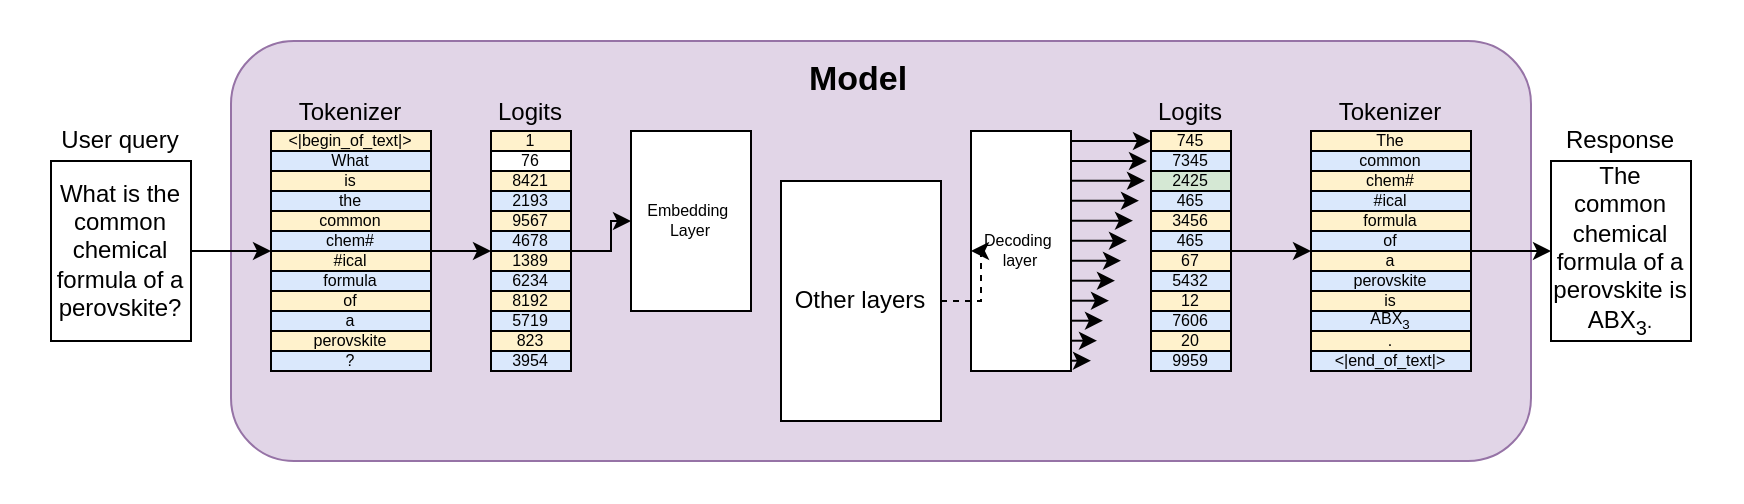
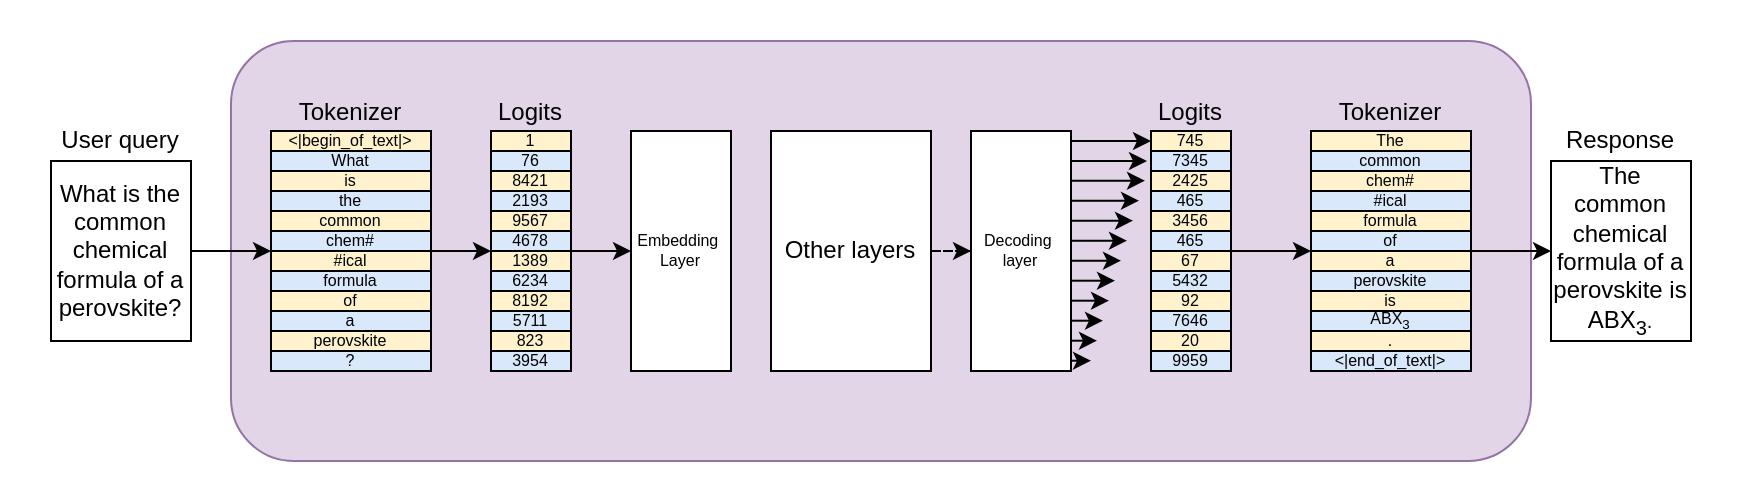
  <mxCell id="0" />
  <mxCell id="1" parent="0" />
  <mxCell id="2" value="" style="rounded=1;whiteSpace=wrap;html=1;fillColor=#e1d5e7;strokeColor=#9673a6;" vertex="1" parent="1"><mxGeometry x="115" y="20" width="650" height="210" as="geometry" /></mxCell>
  <mxCell id="3" value="" style="rounded=0;whiteSpace=wrap;html=1;fontSize=8;fillColor=#fff2cc;strokeColor=#000000;" vertex="1" parent="1"><mxGeometry x="495" y="65" width="40" height="10" as="geometry" /></mxCell>
  <mxCell id="4" value="" style="rounded=0;whiteSpace=wrap;html=1;fontSize=8;fillColor=#fff2cc;strokeColor=#000000;" vertex="1" parent="1"><mxGeometry x="495" y="75" width="40" height="10" as="geometry" /></mxCell>
  <mxCell id="5" value="" style="rounded=0;whiteSpace=wrap;html=1;fontSize=8;fillColor=#fff2cc;strokeColor=#000000;" vertex="1" parent="1"><mxGeometry x="495" y="85" width="40" height="10" as="geometry" /></mxCell>
  <mxCell id="6" value="" style="rounded=0;whiteSpace=wrap;html=1;fontSize=8;fillColor=#fff2cc;strokeColor=#000000;" vertex="1" parent="1"><mxGeometry x="495" y="95" width="40" height="10" as="geometry" /></mxCell>
  <mxCell id="7" value="" style="rounded=0;whiteSpace=wrap;html=1;fontSize=8;fillColor=#fff2cc;strokeColor=#000000;" vertex="1" parent="1"><mxGeometry x="495" y="105" width="40" height="10" as="geometry" /></mxCell>
  <mxCell id="8" value="" style="rounded=0;whiteSpace=wrap;html=1;fontSize=8;fillColor=#fff2cc;strokeColor=#000000;" vertex="1" parent="1"><mxGeometry x="495" y="115" width="40" height="10" as="geometry" /></mxCell>
  <mxCell id="9" value="" style="rounded=0;whiteSpace=wrap;html=1;fontSize=8;fillColor=#fff2cc;strokeColor=#000000;" vertex="1" parent="1"><mxGeometry x="495" y="125" width="40" height="10" as="geometry" /></mxCell>
  <mxCell id="10" value="" style="rounded=0;whiteSpace=wrap;html=1;fontSize=8;fillColor=#fff2cc;strokeColor=#000000;" vertex="1" parent="1"><mxGeometry x="495" y="135" width="40" height="10" as="geometry" /></mxCell>
  <mxCell id="11" value="" style="rounded=0;whiteSpace=wrap;html=1;fontSize=8;fillColor=#fff2cc;strokeColor=#000000;" vertex="1" parent="1"><mxGeometry x="495" y="145" width="40" height="10" as="geometry" /></mxCell>
  <mxCell id="12" value="" style="rounded=0;whiteSpace=wrap;html=1;fontSize=8;fillColor=#fff2cc;strokeColor=#000000;" vertex="1" parent="1"><mxGeometry x="495" y="155" width="40" height="10" as="geometry" /></mxCell>
  <mxCell id="13" value="" style="rounded=0;whiteSpace=wrap;html=1;fontSize=8;fillColor=#fff2cc;strokeColor=#000000;" vertex="1" parent="1"><mxGeometry x="495" y="165" width="40" height="10" as="geometry" /></mxCell>
  <mxCell id="14" value="" style="rounded=0;whiteSpace=wrap;html=1;fontSize=8;fillColor=#fff2cc;strokeColor=#000000;" vertex="1" parent="1"><mxGeometry x="495" y="175" width="40" height="10" as="geometry" /></mxCell>
  <mxCell id="15" style="edgeStyle=orthogonalEdgeStyle;rounded=0;orthogonalLoop=1;jettySize=auto;html=1;entryX=0;entryY=0.5;entryDx=0;entryDy=0;" parent="1" source="16" target="22" edge="1"><mxGeometry relative="1" as="geometry" /></mxCell>
  <mxCell id="16" value="What is the common chemical formula of a perovskite?" style="rounded=0;whiteSpace=wrap;html=1;" parent="1" vertex="1"><mxGeometry x="25" y="80" width="70" height="90" as="geometry" /></mxCell>
  <mxCell id="17" value="Logits" style="rounded=0;whiteSpace=wrap;html=1;labelPosition=center;verticalLabelPosition=top;align=center;verticalAlign=bottom;" parent="1" vertex="1"><mxGeometry x="245" y="65" width="40" height="120" as="geometry" /></mxCell>
  <mxCell id="18" value="1" style="rounded=0;whiteSpace=wrap;html=1;fontSize=8;fillColor=#fff2cc;strokeColor=#000000;" parent="1" vertex="1"><mxGeometry x="245" y="65" width="40" height="10" as="geometry" /></mxCell>
  <mxCell id="19" value="2193" style="rounded=0;whiteSpace=wrap;html=1;fontSize=8;fillColor=#dae8fc;strokeColor=#000000;" parent="1" vertex="1"><mxGeometry x="245" y="95" width="40" height="10" as="geometry" /></mxCell>
  <mxCell id="20" style="edgeStyle=orthogonalEdgeStyle;rounded=0;orthogonalLoop=1;jettySize=auto;html=1;entryX=0;entryY=0.5;entryDx=0;entryDy=0;" parent="1" source="17" target="29" edge="1"><mxGeometry relative="1" as="geometry"><mxPoint x="339" y="125" as="targetPoint" /></mxGeometry></mxCell>
  <mxCell id="21" style="edgeStyle=orthogonalEdgeStyle;rounded=0;orthogonalLoop=1;jettySize=auto;html=1;entryX=0;entryY=0.5;entryDx=0;entryDy=0;" parent="1" source="22" target="17" edge="1"><mxGeometry relative="1" as="geometry" /></mxCell>
  <mxCell id="22" value="Tokenizer" style="rounded=0;whiteSpace=wrap;html=1;labelPosition=center;verticalLabelPosition=top;align=center;verticalAlign=bottom;" parent="1" vertex="1"><mxGeometry x="135" y="65" width="80" height="120" as="geometry" /></mxCell>
  <mxCell id="23" value="4678" style="rounded=0;whiteSpace=wrap;html=1;fontSize=8;fillColor=#dae8fc;strokeColor=#000000;" parent="1" vertex="1"><mxGeometry x="245" y="115" width="40" height="10" as="geometry" /></mxCell>
  <mxCell id="24" value="9567" style="rounded=0;whiteSpace=wrap;html=1;fontSize=8;fillColor=#fff2cc;strokeColor=#000000;" parent="1" vertex="1"><mxGeometry x="245" y="105" width="40" height="10" as="geometry" /></mxCell>
  <mxCell id="25" value="1389" style="rounded=0;whiteSpace=wrap;html=1;fontSize=8;fillColor=#fff2cc;strokeColor=#000000;" parent="1" vertex="1"><mxGeometry x="245" y="125" width="40" height="10" as="geometry" /></mxCell>
  <mxCell id="26" value="6234" style="rounded=0;whiteSpace=wrap;html=1;fontSize=8;fillColor=#dae8fc;strokeColor=#000000;" parent="1" vertex="1"><mxGeometry x="245" y="135" width="40" height="10" as="geometry" /></mxCell>
  <mxCell id="27" value="8192" style="rounded=0;whiteSpace=wrap;html=1;fontSize=8;fillColor=#fff2cc;strokeColor=#000000;" parent="1" vertex="1"><mxGeometry x="245" y="145" width="40" height="10" as="geometry" /></mxCell>
- <mxCell id="28" value="5719" style="rounded=0;whiteSpace=wrap;html=1;fontSize=8;fillColor=#dae8fc;strokeColor=#000000;" parent="1" vertex="1"><mxGeometry x="245" y="155" width="40" height="10" as="geometry" /></mxCell>
- <mxCell id="29" value="Embedding&amp;nbsp;&lt;div style=&quot;font-size: 8px;&quot;&gt;Layer&lt;/div&gt;" style="rounded=0;whiteSpace=wrap;html=1;fontSize=8;" parent="1" vertex="1"><mxGeometry x="315" y="65" width="60" height="90" as="geometry" /></mxCell>
- <mxCell id="30" value="Other layers" style="rounded=0;whiteSpace=wrap;html=1;" parent="1" vertex="1"><mxGeometry x="390" y="90" width="80" height="120" as="geometry" /></mxCell>
+ <mxCell id="28" value="5711" style="rounded=0;whiteSpace=wrap;html=1;fontSize=8;fillColor=#dae8fc;strokeColor=#000000;" parent="1" vertex="1"><mxGeometry x="245" y="155" width="40" height="10" as="geometry" /></mxCell>
+ <mxCell id="29" value="Embedding&amp;nbsp;&lt;div style=&quot;font-size: 8px;&quot;&gt;Layer&lt;/div&gt;" style="rounded=0;whiteSpace=wrap;html=1;fontSize=8;" parent="1" vertex="1"><mxGeometry x="315" y="65" width="50" height="120" as="geometry" /></mxCell>
+ <mxCell id="30" value="Other layers" style="rounded=0;whiteSpace=wrap;html=1;" parent="1" vertex="1"><mxGeometry x="385" y="65" width="80" height="120" as="geometry" /></mxCell>
  <mxCell id="31" value="Decoding&amp;nbsp;&lt;div style=&quot;font-size: 8px;&quot;&gt;layer&lt;/div&gt;" style="rounded=0;whiteSpace=wrap;html=1;fontSize=8;" parent="1" vertex="1"><mxGeometry x="485" y="65" width="50" height="120" as="geometry" /></mxCell>
  <mxCell id="32" style="edgeStyle=orthogonalEdgeStyle;rounded=0;orthogonalLoop=1;jettySize=auto;html=1;entryX=0;entryY=0.5;entryDx=0;entryDy=0;dashed=1;" parent="1" source="30" target="31" edge="1"><mxGeometry relative="1" as="geometry" /></mxCell>
  <mxCell id="33" value="&amp;lt;|begin_of_text|&amp;gt;" style="rounded=0;whiteSpace=wrap;html=1;fontSize=8;fillColor=#fff2cc;strokeColor=#000000;" parent="1" vertex="1"><mxGeometry x="135" y="65" width="80" height="10" as="geometry" /></mxCell>
  <mxCell id="34" value="What" style="rounded=0;whiteSpace=wrap;html=1;fontSize=8;fillColor=#dae8fc;strokeColor=#000000;" parent="1" vertex="1"><mxGeometry x="135" y="75" width="80" height="10" as="geometry" /></mxCell>
  <mxCell id="35" value="is" style="rounded=0;whiteSpace=wrap;html=1;fontSize=8;fillColor=#fff2cc;strokeColor=#000000;" parent="1" vertex="1"><mxGeometry x="135" y="85" width="80" height="10" as="geometry" /></mxCell>
  <mxCell id="36" value="the" style="rounded=0;whiteSpace=wrap;html=1;fontSize=8;fillColor=#dae8fc;strokeColor=#000000;" parent="1" vertex="1"><mxGeometry x="135" y="95" width="80" height="10" as="geometry" /></mxCell>
  <mxCell id="37" value="common" style="rounded=0;whiteSpace=wrap;html=1;fontSize=8;fillColor=#fff2cc;strokeColor=#000000;" parent="1" vertex="1"><mxGeometry x="135" y="105" width="80" height="10" as="geometry" /></mxCell>
  <mxCell id="38" value="chem#" style="rounded=0;whiteSpace=wrap;html=1;fontSize=8;fillColor=#dae8fc;strokeColor=#000000;" parent="1" vertex="1"><mxGeometry x="135" y="115" width="80" height="10" as="geometry" /></mxCell>
  <mxCell id="39" value="#ical" style="rounded=0;whiteSpace=wrap;html=1;fontSize=8;fillColor=#fff2cc;strokeColor=#000000;" parent="1" vertex="1"><mxGeometry x="135" y="125" width="80" height="10" as="geometry" /></mxCell>
  <mxCell id="40" value="formula" style="rounded=0;whiteSpace=wrap;html=1;fontSize=8;fillColor=#dae8fc;strokeColor=#000000;" parent="1" vertex="1"><mxGeometry x="135" y="135" width="80" height="10" as="geometry" /></mxCell>
  <mxCell id="41" value="of" style="rounded=0;whiteSpace=wrap;html=1;fontSize=8;fillColor=#fff2cc;strokeColor=#000000;" parent="1" vertex="1"><mxGeometry x="135" y="145" width="80" height="10" as="geometry" /></mxCell>
  <mxCell id="42" value="a" style="rounded=0;whiteSpace=wrap;html=1;fontSize=8;fillColor=#dae8fc;strokeColor=#000000;" parent="1" vertex="1"><mxGeometry x="135" y="155" width="80" height="10" as="geometry" /></mxCell>
  <mxCell id="43" value="perovskite" style="rounded=0;whiteSpace=wrap;html=1;fontSize=8;fillColor=#fff2cc;strokeColor=#000000;" parent="1" vertex="1"><mxGeometry x="135" y="165" width="80" height="10" as="geometry" /></mxCell>
  <mxCell id="44" value="8421" style="rounded=0;whiteSpace=wrap;html=1;fontSize=8;fillColor=#fff2cc;strokeColor=#000000;" parent="1" vertex="1"><mxGeometry x="245" y="85" width="40" height="10" as="geometry" /></mxCell>
- <mxCell id="45" value="76" style="rounded=0;whiteSpace=wrap;html=1;fontSize=8;fillColor=#ffffff;strokeColor=#000000;" parent="1" vertex="1"><mxGeometry x="245" y="75" width="40" height="10" as="geometry" /></mxCell>
+ <mxCell id="45" value="76" style="rounded=0;whiteSpace=wrap;html=1;fontSize=8;fillColor=#dae8fc;strokeColor=#000000;" parent="1" vertex="1"><mxGeometry x="245" y="75" width="40" height="10" as="geometry" /></mxCell>
  <mxCell id="46" value="823" style="rounded=0;whiteSpace=wrap;html=1;fontSize=8;fillColor=#fff2cc;strokeColor=#000000;" parent="1" vertex="1"><mxGeometry x="245" y="165" width="40" height="10" as="geometry" /></mxCell>
  <mxCell id="47" value="User query" style="text;html=1;align=center;verticalAlign=middle;whiteSpace=wrap;rounded=0;" parent="1" vertex="1"><mxGeometry x="20" y="55" width="80" height="30" as="geometry" /></mxCell>
  <mxCell id="48" style="edgeStyle=orthogonalEdgeStyle;rounded=0;orthogonalLoop=1;jettySize=auto;html=1;entryX=0;entryY=0.5;entryDx=0;entryDy=0;" edge="1" parent="1" source="49" target="52"><mxGeometry relative="1" as="geometry" /></mxCell>
  <mxCell id="49" value="Logits" style="rounded=0;whiteSpace=wrap;html=1;labelPosition=center;verticalLabelPosition=top;align=center;verticalAlign=bottom;" parent="1" vertex="1"><mxGeometry x="575" y="65" width="40" height="120" as="geometry" /></mxCell>
  <mxCell id="50" value="?" style="rounded=0;whiteSpace=wrap;html=1;fontSize=8;fillColor=#dae8fc;strokeColor=#000000;" parent="1" vertex="1"><mxGeometry x="135" y="175" width="80" height="10" as="geometry" /></mxCell>
  <mxCell id="51" style="edgeStyle=orthogonalEdgeStyle;rounded=0;orthogonalLoop=1;jettySize=auto;html=1;entryX=0;entryY=0.5;entryDx=0;entryDy=0;" parent="1" source="52" target="78" edge="1"><mxGeometry relative="1" as="geometry" /></mxCell>
  <mxCell id="52" value="Tokenizer" style="rounded=0;whiteSpace=wrap;html=1;labelPosition=center;verticalLabelPosition=top;align=center;verticalAlign=bottom;" parent="1" vertex="1"><mxGeometry x="655" y="65" width="80" height="120" as="geometry" /></mxCell>
  <mxCell id="53" value="&amp;lt;|end_of_text|&amp;gt;" style="rounded=0;whiteSpace=wrap;html=1;fontSize=8;fillColor=#dae8fc;strokeColor=#000000;" parent="1" vertex="1"><mxGeometry x="655" y="175" width="80" height="10" as="geometry" /></mxCell>
  <mxCell id="54" value="9959" style="rounded=0;whiteSpace=wrap;html=1;fontSize=8;fillColor=#dae8fc;strokeColor=#000000;" parent="1" vertex="1"><mxGeometry x="575" y="175" width="40" height="10" as="geometry" /></mxCell>
  <mxCell id="55" value="3954" style="rounded=0;whiteSpace=wrap;html=1;fontSize=8;fillColor=#dae8fc;strokeColor=#000000;" parent="1" vertex="1"><mxGeometry x="245" y="175" width="40" height="10" as="geometry" /></mxCell>
  <mxCell id="56" value="The" style="rounded=0;whiteSpace=wrap;html=1;fontSize=8;fillColor=#fff2cc;strokeColor=#000000;" parent="1" vertex="1"><mxGeometry x="655" y="65" width="80" height="10" as="geometry" /></mxCell>
  <mxCell id="57" value="common" style="rounded=0;whiteSpace=wrap;html=1;fontSize=8;fillColor=#dae8fc;strokeColor=#000000;" parent="1" vertex="1"><mxGeometry x="655" y="75" width="80" height="10" as="geometry" /></mxCell>
  <mxCell id="58" value="chem#" style="rounded=0;whiteSpace=wrap;html=1;fontSize=8;fillColor=#fff2cc;strokeColor=#000000;" parent="1" vertex="1"><mxGeometry x="655" y="85" width="80" height="10" as="geometry" /></mxCell>
  <mxCell id="59" value="#ical" style="rounded=0;whiteSpace=wrap;html=1;fontSize=8;fillColor=#dae8fc;strokeColor=#000000;" parent="1" vertex="1"><mxGeometry x="655" y="95" width="80" height="10" as="geometry" /></mxCell>
  <mxCell id="60" value="formula" style="rounded=0;whiteSpace=wrap;html=1;fontSize=8;fillColor=#fff2cc;strokeColor=#000000;" parent="1" vertex="1"><mxGeometry x="655" y="105" width="80" height="10" as="geometry" /></mxCell>
  <mxCell id="61" value="of" style="rounded=0;whiteSpace=wrap;html=1;fontSize=8;fillColor=#dae8fc;strokeColor=#000000;" parent="1" vertex="1"><mxGeometry x="655" y="115" width="80" height="10" as="geometry" /></mxCell>
  <mxCell id="62" value="a" style="rounded=0;whiteSpace=wrap;html=1;fontSize=8;fillColor=#fff2cc;strokeColor=#000000;" parent="1" vertex="1"><mxGeometry x="655" y="125" width="80" height="10" as="geometry" /></mxCell>
  <mxCell id="63" value="perovskite" style="rounded=0;whiteSpace=wrap;html=1;fontSize=8;fillColor=#dae8fc;strokeColor=#000000;" parent="1" vertex="1"><mxGeometry x="655" y="135" width="80" height="10" as="geometry" /></mxCell>
  <mxCell id="64" value="is" style="rounded=0;whiteSpace=wrap;html=1;fontSize=8;fillColor=#fff2cc;strokeColor=#000000;" parent="1" vertex="1"><mxGeometry x="655" y="145" width="80" height="10" as="geometry" /></mxCell>
  <mxCell id="65" value="ABX&lt;sub&gt;3&lt;/sub&gt;" style="rounded=0;whiteSpace=wrap;html=1;fontSize=8;fillColor=#dae8fc;strokeColor=#000000;" parent="1" vertex="1"><mxGeometry x="655" y="155" width="80" height="10" as="geometry" /></mxCell>
  <mxCell id="66" value="." style="rounded=0;whiteSpace=wrap;html=1;fontSize=8;fillColor=#fff2cc;strokeColor=#000000;" parent="1" vertex="1"><mxGeometry x="655" y="165" width="80" height="10" as="geometry" /></mxCell>
  <mxCell id="67" value="20" style="rounded=0;whiteSpace=wrap;html=1;fontSize=8;fillColor=#fff2cc;strokeColor=#000000;" parent="1" vertex="1"><mxGeometry x="575" y="165" width="40" height="10" as="geometry" /></mxCell>
- <mxCell id="68" value="7606" style="rounded=0;whiteSpace=wrap;html=1;fontSize=8;fillColor=#dae8fc;strokeColor=#000000;" parent="1" vertex="1"><mxGeometry x="575" y="155" width="40" height="10" as="geometry" /></mxCell>
+ <mxCell id="68" value="7646" style="rounded=0;whiteSpace=wrap;html=1;fontSize=8;fillColor=#dae8fc;strokeColor=#000000;" parent="1" vertex="1"><mxGeometry x="575" y="155" width="40" height="10" as="geometry" /></mxCell>
  <mxCell id="69" value="3456" style="rounded=0;whiteSpace=wrap;html=1;fontSize=8;fillColor=#fff2cc;strokeColor=#000000;" parent="1" vertex="1"><mxGeometry x="575" y="105" width="40" height="10" as="geometry" /></mxCell>
  <mxCell id="70" value="5432" style="rounded=0;whiteSpace=wrap;html=1;fontSize=8;fillColor=#dae8fc;strokeColor=#000000;" parent="1" vertex="1"><mxGeometry x="575" y="135" width="40" height="10" as="geometry" /></mxCell>
  <mxCell id="71" value="67" style="rounded=0;whiteSpace=wrap;html=1;fontSize=8;fillColor=#fff2cc;strokeColor=#000000;" parent="1" vertex="1"><mxGeometry x="575" y="125" width="40" height="10" as="geometry" /></mxCell>
  <mxCell id="72" value="465" style="rounded=0;whiteSpace=wrap;html=1;fontSize=8;fillColor=#dae8fc;strokeColor=#000000;" parent="1" vertex="1"><mxGeometry x="575" y="115" width="40" height="10" as="geometry" /></mxCell>
- <mxCell id="73" value="12" style="rounded=0;whiteSpace=wrap;html=1;fontSize=8;fillColor=#fff2cc;strokeColor=#000000;" parent="1" vertex="1"><mxGeometry x="575" y="145" width="40" height="10" as="geometry" /></mxCell>
+ <mxCell id="73" value="92" style="rounded=0;whiteSpace=wrap;html=1;fontSize=8;fillColor=#fff2cc;strokeColor=#000000;" parent="1" vertex="1"><mxGeometry x="575" y="145" width="40" height="10" as="geometry" /></mxCell>
  <mxCell id="74" value="465" style="rounded=0;whiteSpace=wrap;html=1;fontSize=8;fillColor=#dae8fc;strokeColor=#000000;" parent="1" vertex="1"><mxGeometry x="575" y="95" width="40" height="10" as="geometry" /></mxCell>
- <mxCell id="75" value="2425" style="rounded=0;whiteSpace=wrap;html=1;fontSize=8;fillColor=#d5e8d4;strokeColor=#000000;" parent="1" vertex="1"><mxGeometry x="575" y="85" width="40" height="10" as="geometry" /></mxCell>
+ <mxCell id="75" value="2425" style="rounded=0;whiteSpace=wrap;html=1;fontSize=8;fillColor=#fff2cc;strokeColor=#000000;" parent="1" vertex="1"><mxGeometry x="575" y="85" width="40" height="10" as="geometry" /></mxCell>
  <mxCell id="76" value="7345" style="rounded=0;whiteSpace=wrap;html=1;fontSize=8;fillColor=#dae8fc;strokeColor=#000000;" parent="1" vertex="1"><mxGeometry x="575" y="75" width="40" height="10" as="geometry" /></mxCell>
  <mxCell id="77" value="745" style="rounded=0;whiteSpace=wrap;html=1;fontSize=8;fillColor=#fff2cc;strokeColor=#000000;" parent="1" vertex="1"><mxGeometry x="575" y="65" width="40" height="10" as="geometry" /></mxCell>
  <mxCell id="78" value="The common chemical formula of a perovskite is ABX&lt;sub&gt;3&lt;/sub&gt;&lt;span style=&quot;font-size: 10px;&quot;&gt;.&lt;/span&gt;" style="rounded=0;whiteSpace=wrap;html=1;" parent="1" vertex="1"><mxGeometry x="775" y="80" width="70" height="90" as="geometry" /></mxCell>
  <mxCell id="79" value="Response" style="text;html=1;align=center;verticalAlign=middle;whiteSpace=wrap;rounded=0;" parent="1" vertex="1"><mxGeometry x="770" y="55" width="80" height="30" as="geometry" /></mxCell>
  <mxCell id="80" style="edgeStyle=orthogonalEdgeStyle;rounded=0;orthogonalLoop=1;jettySize=auto;html=1;entryX=0;entryY=0.5;entryDx=0;entryDy=0;" edge="1" parent="1" source="3" target="77"><mxGeometry relative="1" as="geometry" /></mxCell>
  <mxCell id="81" value="" style="endArrow=classic;html=1;rounded=0;exitX=1;exitY=0.5;exitDx=0;exitDy=0;jumpSize=6;" edge="1" parent="1" source="4"><mxGeometry width="50" height="50" relative="1" as="geometry"><mxPoint x="495" y="155" as="sourcePoint" /><mxPoint x="573" y="80" as="targetPoint" /></mxGeometry></mxCell>
  <mxCell id="82" value="" style="endArrow=classic;html=1;rounded=0;exitX=1;exitY=0.5;exitDx=0;exitDy=0;jumpSize=6;" edge="1" parent="1"><mxGeometry width="50" height="50" relative="1" as="geometry"><mxPoint x="535" y="89.85" as="sourcePoint" /><mxPoint x="572" y="89.85" as="targetPoint" /></mxGeometry></mxCell>
  <mxCell id="83" value="" style="endArrow=classic;html=1;rounded=0;exitX=1;exitY=0.5;exitDx=0;exitDy=0;jumpSize=6;" edge="1" parent="1"><mxGeometry width="50" height="50" relative="1" as="geometry"><mxPoint x="535" y="99.85" as="sourcePoint" /><mxPoint x="569" y="99.85" as="targetPoint" /></mxGeometry></mxCell>
  <mxCell id="84" value="" style="endArrow=classic;html=1;rounded=0;exitX=1;exitY=0.5;exitDx=0;exitDy=0;jumpSize=6;" edge="1" parent="1"><mxGeometry width="50" height="50" relative="1" as="geometry"><mxPoint x="535" y="109.85" as="sourcePoint" /><mxPoint x="566" y="109.85" as="targetPoint" /></mxGeometry></mxCell>
  <mxCell id="85" value="" style="endArrow=classic;html=1;rounded=0;exitX=1;exitY=0.5;exitDx=0;exitDy=0;jumpSize=6;" edge="1" parent="1"><mxGeometry width="50" height="50" relative="1" as="geometry"><mxPoint x="535" y="119.85" as="sourcePoint" /><mxPoint x="563" y="119.85" as="targetPoint" /></mxGeometry></mxCell>
  <mxCell id="86" value="" style="endArrow=classic;html=1;rounded=0;exitX=1;exitY=0.5;exitDx=0;exitDy=0;jumpSize=6;" edge="1" parent="1"><mxGeometry width="50" height="50" relative="1" as="geometry"><mxPoint x="535" y="129.85" as="sourcePoint" /><mxPoint x="560" y="129.85" as="targetPoint" /></mxGeometry></mxCell>
  <mxCell id="87" value="" style="endArrow=classic;html=1;rounded=0;exitX=1;exitY=0.5;exitDx=0;exitDy=0;jumpSize=6;" edge="1" parent="1"><mxGeometry width="50" height="50" relative="1" as="geometry"><mxPoint x="535" y="139.85" as="sourcePoint" /><mxPoint x="557" y="139.85" as="targetPoint" /></mxGeometry></mxCell>
  <mxCell id="88" value="" style="endArrow=classic;html=1;rounded=0;exitX=1;exitY=0.5;exitDx=0;exitDy=0;jumpSize=6;" edge="1" parent="1"><mxGeometry width="50" height="50" relative="1" as="geometry"><mxPoint x="535" y="149.85" as="sourcePoint" /><mxPoint x="554" y="149.85" as="targetPoint" /></mxGeometry></mxCell>
  <mxCell id="89" value="" style="endArrow=classic;html=1;rounded=0;exitX=1;exitY=0.5;exitDx=0;exitDy=0;jumpSize=6;" edge="1" parent="1"><mxGeometry width="50" height="50" relative="1" as="geometry"><mxPoint x="535" y="159.85" as="sourcePoint" /><mxPoint x="551" y="159.85" as="targetPoint" /></mxGeometry></mxCell>
  <mxCell id="90" value="" style="endArrow=classic;html=1;rounded=0;exitX=1;exitY=0.5;exitDx=0;exitDy=0;jumpSize=6;" edge="1" parent="1"><mxGeometry width="50" height="50" relative="1" as="geometry"><mxPoint x="535" y="169.85" as="sourcePoint" /><mxPoint x="548" y="169.85" as="targetPoint" /></mxGeometry></mxCell>
  <mxCell id="91" value="" style="endArrow=classic;html=1;rounded=0;exitX=1;exitY=0.5;exitDx=0;exitDy=0;jumpSize=6;" edge="1" parent="1"><mxGeometry width="50" height="50" relative="1" as="geometry"><mxPoint x="535" y="179.85" as="sourcePoint" /><mxPoint x="545" y="179.85" as="targetPoint" /></mxGeometry></mxCell>
- <mxCell id="92" value="Model" style="text;html=1;align=center;verticalAlign=middle;whiteSpace=wrap;rounded=0;fontSize=17;fontStyle=1" vertex="1" parent="1"><mxGeometry x="398.5" y="25" width="60" height="30" as="geometry" /></mxCell>
